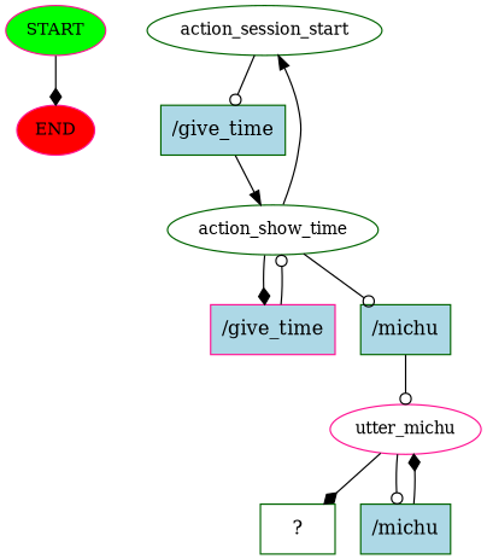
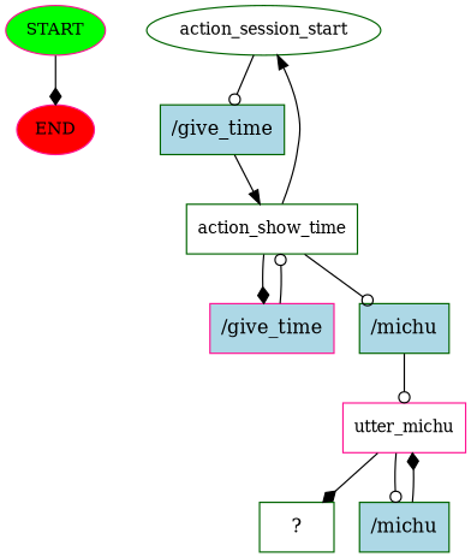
  digraph {
    node [color=darkgreen style=filled]
    edge [arrowhead=odot]
    n1 [color=deeppink fillcolor=green fontsize=12 label=START]
    n2 [color=deeppink fillcolor=red fontsize=12 label=END]
    n3 [fontsize=12 label=action_session_start style=""]
    n4 [fillcolor=lightblue label="/give_time" shape=rect]
-   n5 [fontsize=12 label=action_show_time style=""]
+   n5 [fontsize=12 label=action_show_time shape=box style=""]
    n6 [color=deeppink fillcolor=lightblue label="/give_time" shape=rect]
    n7 [fillcolor=lightblue label="/michu" shape=rect]
-   n8 [color=deeppink fontsize=12 label=utter_michu style=""]
+   n8 [color=deeppink fontsize=12 label=utter_michu shape=box style=""]
    n9 [label="  ?  " shape=rect style=""]
    n10 [fillcolor=lightblue label="/michu" shape=rect]
    n1 -> n2 [arrowhead=diamond]
    n3 -> n4
    n4 -> n5 [arrowhead=normal]
    n5 -> n3 [arrowhead=normal]
    n5 -> n6 [arrowhead=diamond]
    n5 -> n7
    n6 -> n5
    n7 -> n8
    n8 -> n9 [arrowhead=diamond]
    n8 -> n10
    n10 -> n8 [arrowhead=diamond]
  }
